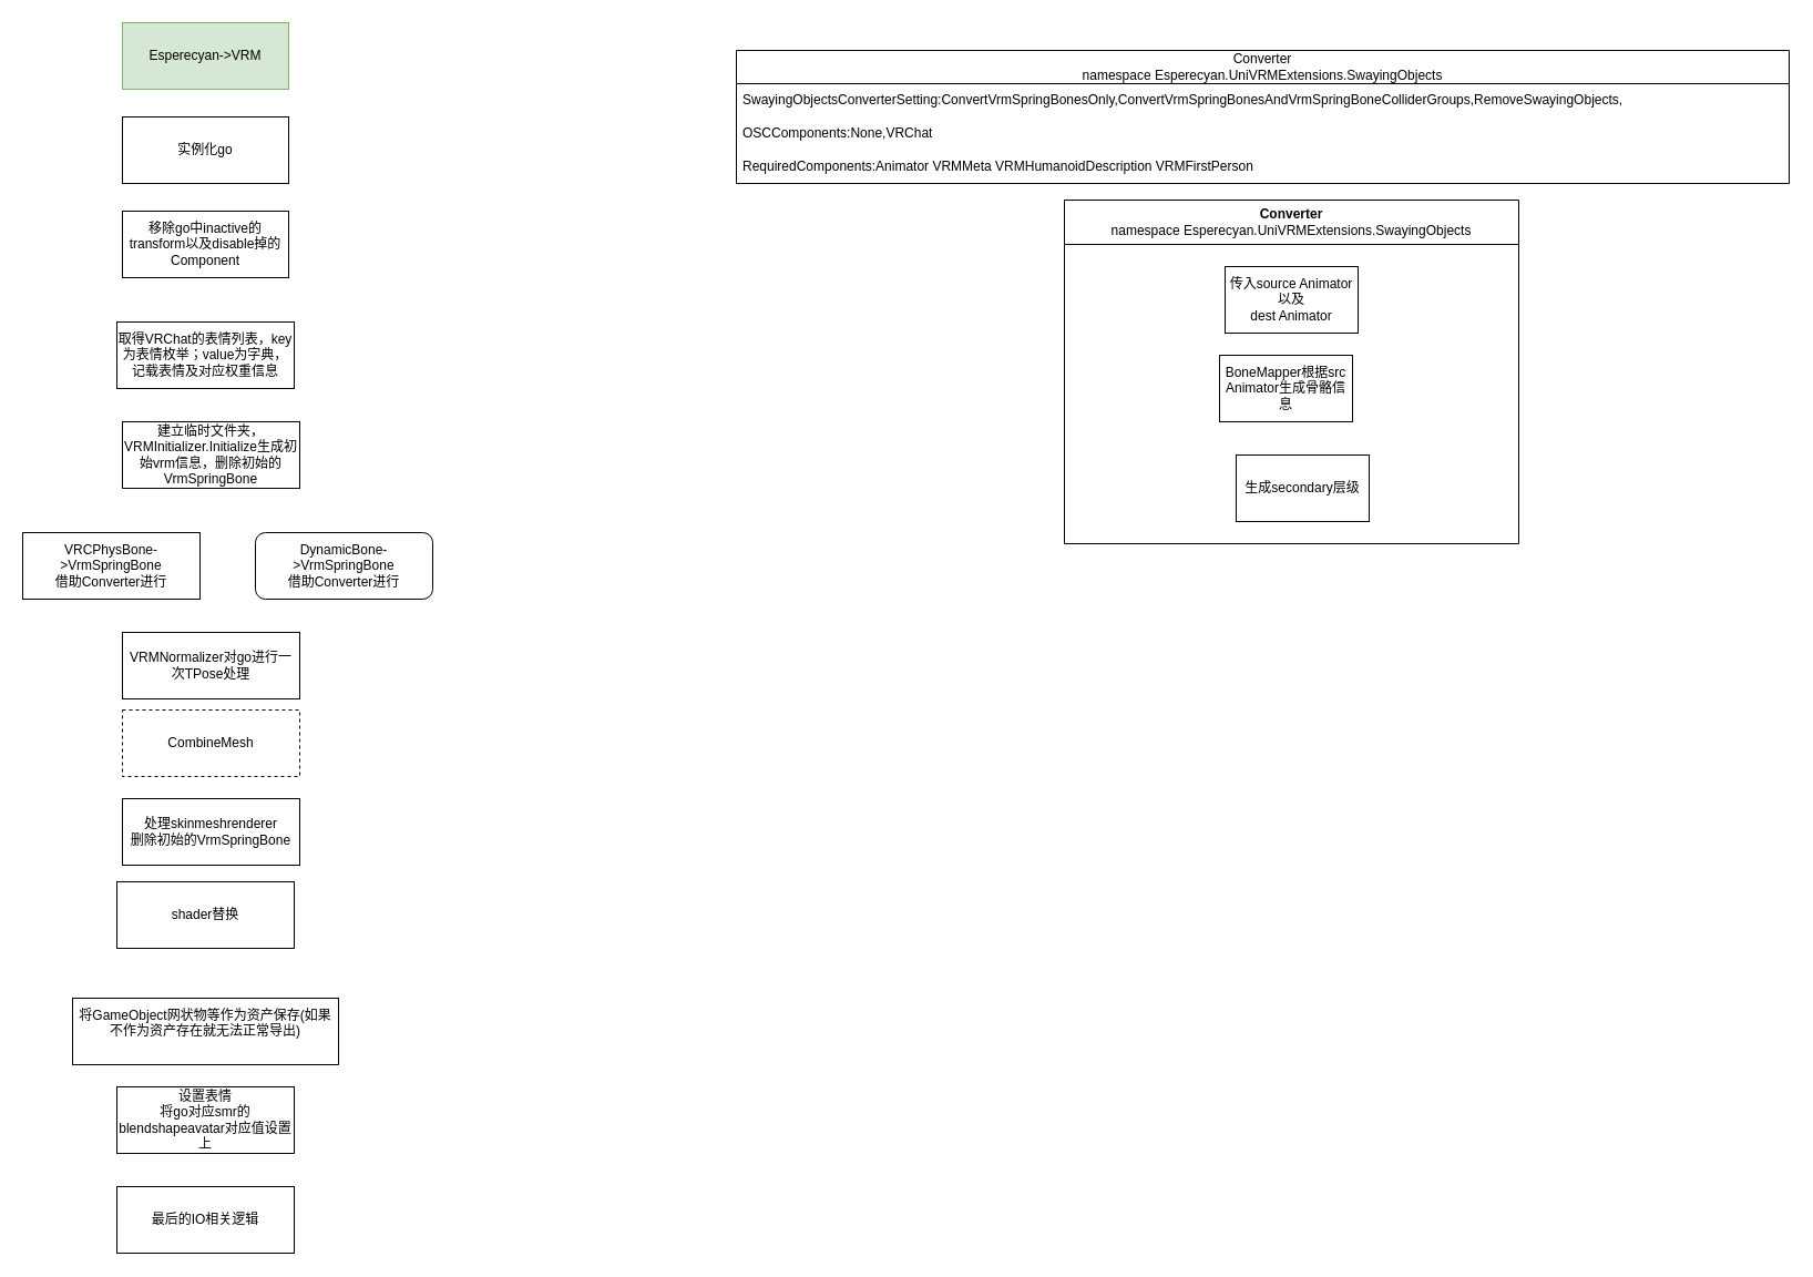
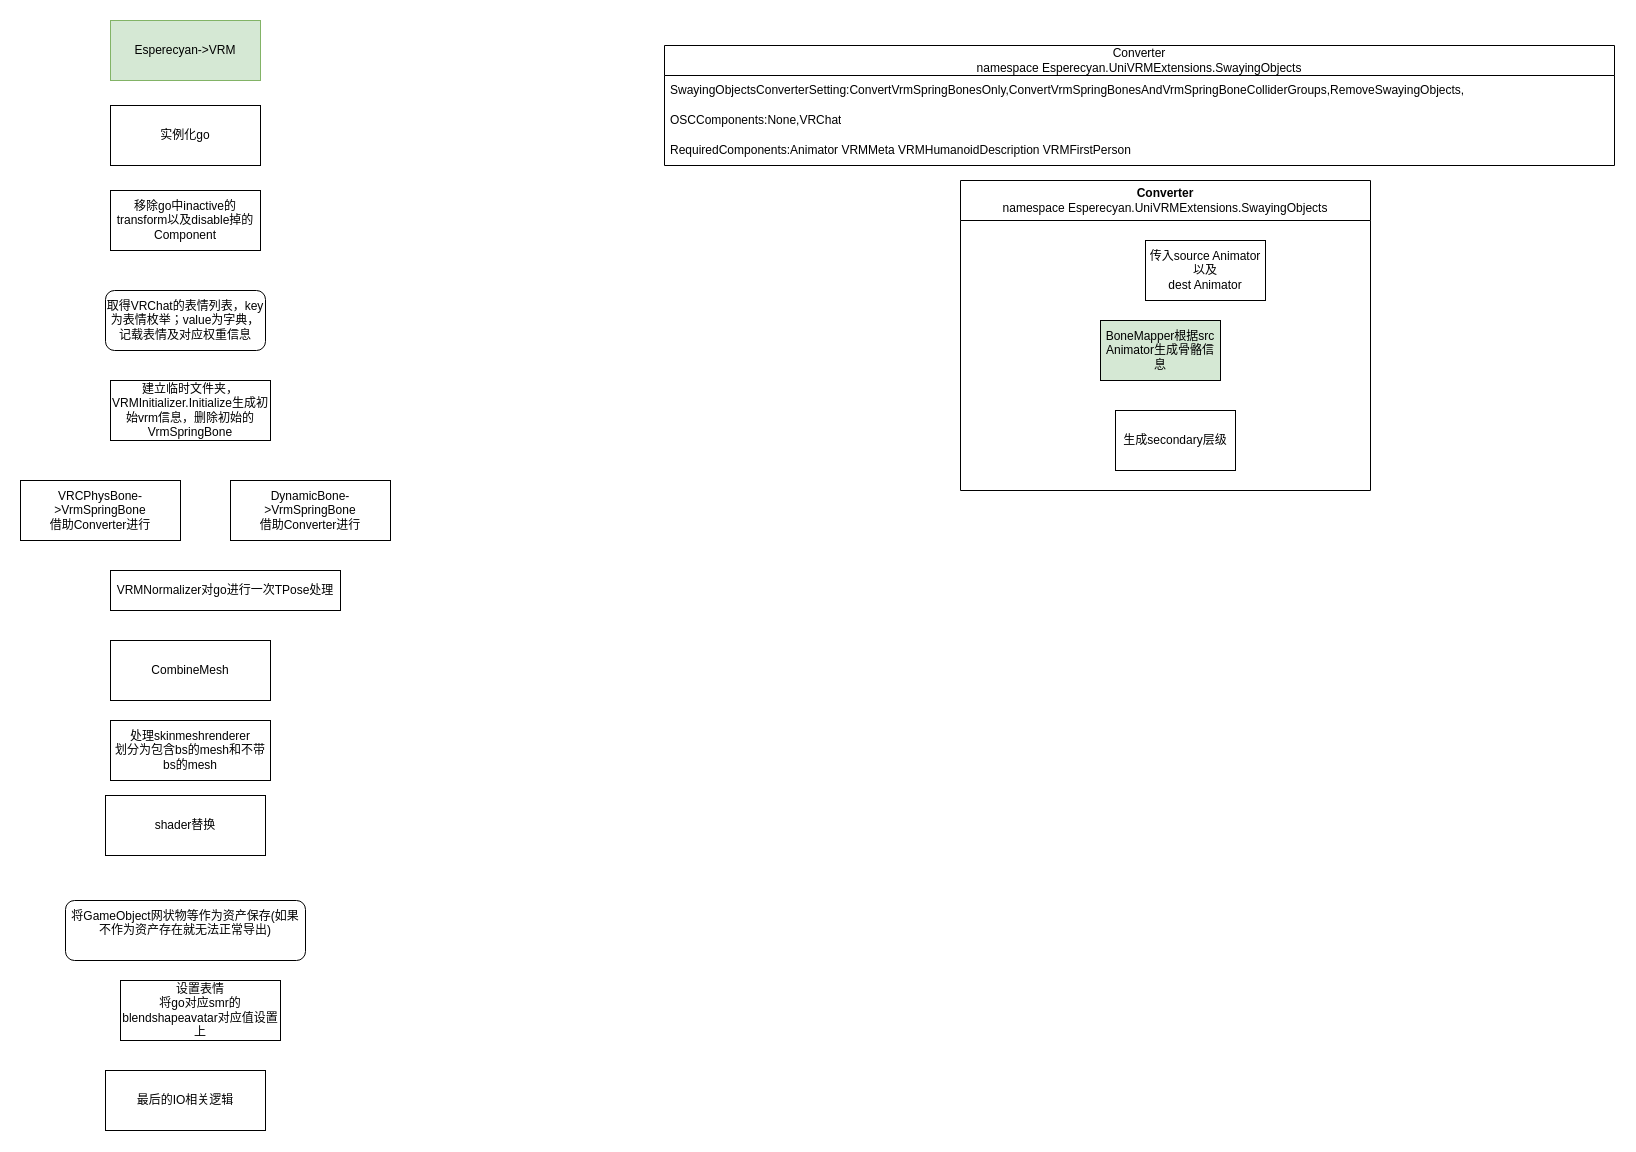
  <mxCell id="0" />
  <mxCell id="1" parent="0" />
  <mxCell id="2" value="Esperecyan-&amp;gt;VRM" style="rounded=0;whiteSpace=wrap;html=1;fillColor=#d5e8d4;strokeColor=#82b366;" vertex="1" parent="1"><mxGeometry x="110" y="20" width="150" height="60" as="geometry" /></mxCell>
  <mxCell id="3" value="实例化go" style="rounded=0;whiteSpace=wrap;html=1;" vertex="1" parent="1"><mxGeometry x="110" y="105" width="150" height="60" as="geometry" /></mxCell>
  <mxCell id="4" value="移除go中inactive的transform以及disable掉的Component" style="rounded=0;whiteSpace=wrap;html=1;" vertex="1" parent="1"><mxGeometry x="110" y="190" width="150" height="60" as="geometry" /></mxCell>
- <mxCell id="5" value="取得VRChat的表情列表，key为表情枚举；value为字典，记载表情及对应权重信息" style="whiteSpace=wrap;html=1;" vertex="1" parent="1"><mxGeometry x="105" y="290" width="160" height="60" as="geometry" /></mxCell>
+ <mxCell id="5" value="取得VRChat的表情列表，key为表情枚举；value为字典，记载表情及对应权重信息" style="whiteSpace=wrap;html=1;rounded=1;" vertex="1" parent="1"><mxGeometry x="105" y="290" width="160" height="60" as="geometry" /></mxCell>
  <mxCell id="6" value="建立临时文件夹，&lt;br&gt;VRMInitializer.Initialize生成初始vrm信息，删除初始的VrmSpringBone" style="whiteSpace=wrap;html=1;" vertex="1" parent="1"><mxGeometry x="110" y="380" width="160" height="60" as="geometry" /></mxCell>
  <mxCell id="7" value="VRCPhysBone-&amp;gt;VrmSpringBone&lt;br&gt;借助Converter进行" style="whiteSpace=wrap;html=1;" vertex="1" parent="1"><mxGeometry x="20" y="480" width="160" height="60" as="geometry" /></mxCell>
  <mxCell id="8" value="Converter&lt;br&gt;namespace Esperecyan.UniVRMExtensions.SwayingObjects" style="swimlane;fontStyle=0;childLayout=stackLayout;horizontal=1;startSize=30;horizontalStack=0;resizeParent=1;resizeParentMax=0;resizeLast=0;collapsible=1;marginBottom=0;whiteSpace=wrap;html=1;" vertex="1" parent="1"><mxGeometry x="664" y="45" width="950" height="120" as="geometry" /></mxCell>
  <mxCell id="9" value="SwayingObjectsConverterSetting:ConvertVrmSpringBonesOnly,ConvertVrmSpringBonesAndVrmSpringBoneColliderGroups,RemoveSwayingObjects," style="text;strokeColor=none;fillColor=none;align=left;verticalAlign=middle;spacingLeft=4;spacingRight=4;overflow=hidden;points=[[0,0.5],[1,0.5]];portConstraint=eastwest;rotatable=0;whiteSpace=wrap;html=1;" vertex="1" parent="8"><mxGeometry y="30" width="950" height="30" as="geometry" /></mxCell>
  <mxCell id="10" value="OSCComponents:None,VRChat" style="text;strokeColor=none;fillColor=none;align=left;verticalAlign=middle;spacingLeft=4;spacingRight=4;overflow=hidden;points=[[0,0.5],[1,0.5]];portConstraint=eastwest;rotatable=0;whiteSpace=wrap;html=1;" vertex="1" parent="8"><mxGeometry y="60" width="950" height="30" as="geometry" /></mxCell>
  <mxCell id="11" value="RequiredComponents:Animator VRMMeta VRMHumanoidDescription VRMFirstPerson" style="text;strokeColor=none;fillColor=none;align=left;verticalAlign=middle;spacingLeft=4;spacingRight=4;overflow=hidden;points=[[0,0.5],[1,0.5]];portConstraint=eastwest;rotatable=0;whiteSpace=wrap;html=1;" vertex="1" parent="8"><mxGeometry y="90" width="950" height="30" as="geometry" /></mxCell>
  <mxCell id="12" value="Converter&lt;br style=&quot;border-color: var(--border-color); font-weight: 400;&quot;&gt;&lt;span style=&quot;font-weight: 400;&quot;&gt;namespace Esperecyan.UniVRMExtensions.SwayingObjects&lt;/span&gt;" style="swimlane;whiteSpace=wrap;html=1;startSize=40;" vertex="1" parent="1"><mxGeometry x="960" y="180" width="410" height="310" as="geometry" /></mxCell>
- <mxCell id="13" value="传入source Animator&lt;br&gt;以及&lt;br&gt;dest Animator" style="rounded=0;whiteSpace=wrap;html=1;" vertex="1" parent="12"><mxGeometry x="145" y="60" width="120" height="60" as="geometry" /></mxCell>
- <mxCell id="14" value="BoneMapper根据src Animator生成骨骼信息" style="rounded=0;whiteSpace=wrap;html=1;" vertex="1" parent="12"><mxGeometry x="140" y="140" width="120" height="60" as="geometry" /></mxCell>
+ <mxCell id="13" value="传入source Animator&lt;br&gt;以及&lt;br&gt;dest Animator" style="rounded=0;whiteSpace=wrap;html=1;" vertex="1" parent="12"><mxGeometry x="185" y="60" width="120" height="60" as="geometry" /></mxCell>
+ <mxCell id="14" value="BoneMapper根据src Animator生成骨骼信息" style="rounded=0;whiteSpace=wrap;html=1;fillColor=#d5e8d4;" vertex="1" parent="12"><mxGeometry x="140" y="140" width="120" height="60" as="geometry" /></mxCell>
  <mxCell id="15" value="生成secondary层级" style="rounded=0;whiteSpace=wrap;html=1;" vertex="1" parent="12"><mxGeometry x="155" y="230" width="120" height="60" as="geometry" /></mxCell>
- <mxCell id="16" value="DynamicBone-&amp;gt;VrmSpringBone&lt;br&gt;借助Converter进行" style="whiteSpace=wrap;html=1;rounded=1;" vertex="1" parent="1"><mxGeometry x="230" y="480" width="160" height="60" as="geometry" /></mxCell>
- <mxCell id="17" value="VRMNormalizer对go进行一次TPose处理" style="whiteSpace=wrap;html=1;" vertex="1" parent="1"><mxGeometry x="110" y="570" width="160" height="60" as="geometry" /></mxCell>
- <mxCell id="18" value="CombineMesh" style="whiteSpace=wrap;html=1;dashed=1;" vertex="1" parent="1"><mxGeometry x="110" y="640" width="160" height="60" as="geometry" /></mxCell>
- <mxCell id="19" value="处理skinmeshrenderer&lt;br&gt;删除初始的VrmSpringBone" style="whiteSpace=wrap;html=1;" vertex="1" parent="1"><mxGeometry x="110" y="720" width="160" height="60" as="geometry" /></mxCell>
+ <mxCell id="16" value="DynamicBone-&amp;gt;VrmSpringBone&lt;br&gt;借助Converter进行" style="whiteSpace=wrap;html=1;" vertex="1" parent="1"><mxGeometry x="230" y="480" width="160" height="60" as="geometry" /></mxCell>
+ <mxCell id="17" value="VRMNormalizer对go进行一次TPose处理" style="whiteSpace=wrap;html=1;" vertex="1" parent="1"><mxGeometry x="110" y="570" width="230" height="40" as="geometry" /></mxCell>
+ <mxCell id="18" value="CombineMesh" style="whiteSpace=wrap;html=1;" vertex="1" parent="1"><mxGeometry x="110" y="640" width="160" height="60" as="geometry" /></mxCell>
+ <mxCell id="19" value="处理skinmeshrenderer&lt;br&gt;划分为包含bs的mesh和不带bs的mesh" style="whiteSpace=wrap;html=1;" vertex="1" parent="1"><mxGeometry x="110" y="720" width="160" height="60" as="geometry" /></mxCell>
  <mxCell id="20" value="shader替换" style="whiteSpace=wrap;html=1;" vertex="1" parent="1"><mxGeometry x="105" y="795" width="160" height="60" as="geometry" /></mxCell>
- <mxCell id="21" value="&lt;div&gt;将GameObject网状物等作为资产保存(如果不作为资产存在就无法正常导出)&lt;/div&gt;&lt;div&gt;&lt;br&gt;&lt;/div&gt;" style="whiteSpace=wrap;html=1;" vertex="1" parent="1"><mxGeometry x="65" y="900" width="240" height="60" as="geometry" /></mxCell>
- <mxCell id="22" value="设置表情&lt;br&gt;将go对应smr的blendshapeavatar对应值设置上" style="whiteSpace=wrap;html=1;" vertex="1" parent="1"><mxGeometry x="105" y="980" width="160" height="60" as="geometry" /></mxCell>
+ <mxCell id="21" value="&lt;div&gt;将GameObject网状物等作为资产保存(如果不作为资产存在就无法正常导出)&lt;/div&gt;&lt;div&gt;&lt;br&gt;&lt;/div&gt;" style="whiteSpace=wrap;html=1;rounded=1;" vertex="1" parent="1"><mxGeometry x="65" y="900" width="240" height="60" as="geometry" /></mxCell>
+ <mxCell id="22" value="设置表情&lt;br&gt;将go对应smr的blendshapeavatar对应值设置上" style="whiteSpace=wrap;html=1;" vertex="1" parent="1"><mxGeometry x="120" y="980" width="160" height="60" as="geometry" /></mxCell>
  <mxCell id="23" value="最后的IO相关逻辑" style="whiteSpace=wrap;html=1;" vertex="1" parent="1"><mxGeometry x="105" y="1070" width="160" height="60" as="geometry" /></mxCell>
